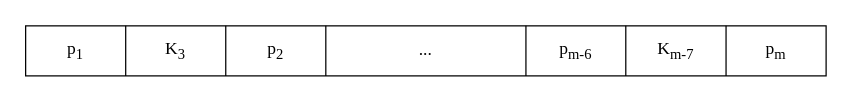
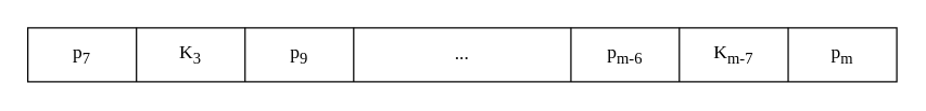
  <mxCell id="0" />
  <mxCell id="1" parent="0" />
  <mxCell id="2" value="&lt;font style=&quot;font-size: 14px;&quot; face=&quot;Times New Roman&quot;&gt;...&lt;/font&gt;" style="rounded=0;whiteSpace=wrap;html=1;" vertex="1" parent="1"><mxGeometry x="20" y="20" width="640" height="40" as="geometry" /></mxCell>
  <mxCell id="3" value="" style="endArrow=none;html=1;rounded=0;entryX=0.167;entryY=0;entryDx=0;entryDy=0;entryPerimeter=0;" edge="1" parent="1"><mxGeometry width="50" height="50" relative="1" as="geometry"><mxPoint x="260" y="60" as="sourcePoint" /><mxPoint x="260" y="20" as="targetPoint" /></mxGeometry></mxCell>
  <mxCell id="4" value="" style="endArrow=none;html=1;rounded=0;entryX=0.167;entryY=0;entryDx=0;entryDy=0;entryPerimeter=0;exitX=0.167;exitY=1;exitDx=0;exitDy=0;exitPerimeter=0;" edge="1" parent="1"><mxGeometry width="50" height="50" relative="1" as="geometry"><mxPoint x="420" y="60" as="sourcePoint" /><mxPoint x="420" y="20" as="targetPoint" /></mxGeometry></mxCell>
  <mxCell id="5" value="" style="endArrow=none;html=1;rounded=0;entryX=0.167;entryY=0;entryDx=0;entryDy=0;entryPerimeter=0;" edge="1" parent="1"><mxGeometry x="0.5" y="-130" width="50" height="50" relative="1" as="geometry"><mxPoint x="499.84" y="60" as="sourcePoint" /><mxPoint x="499.84" y="20" as="targetPoint" /><mxPoint as="offset" /></mxGeometry></mxCell>
  <mxCell id="6" value="" style="endArrow=none;html=1;rounded=0;entryX=0.167;entryY=0;entryDx=0;entryDy=0;entryPerimeter=0;exitX=0.167;exitY=1;exitDx=0;exitDy=0;exitPerimeter=0;" edge="1" parent="1"><mxGeometry width="50" height="50" relative="1" as="geometry"><mxPoint x="100" y="60" as="sourcePoint" /><mxPoint x="100" y="20" as="targetPoint" /></mxGeometry></mxCell>
  <mxCell id="7" value="" style="endArrow=none;html=1;rounded=0;entryX=0.167;entryY=0;entryDx=0;entryDy=0;entryPerimeter=0;" edge="1" parent="1"><mxGeometry width="50" height="50" relative="1" as="geometry"><mxPoint x="580" y="60" as="sourcePoint" /><mxPoint x="580" y="20" as="targetPoint" /></mxGeometry></mxCell>
  <mxCell id="8" value="" style="endArrow=none;html=1;rounded=0;entryX=0.167;entryY=0;entryDx=0;entryDy=0;entryPerimeter=0;" edge="1" parent="1"><mxGeometry x="1" y="164" width="50" height="50" relative="1" as="geometry"><mxPoint x="180" y="60" as="sourcePoint" /><mxPoint x="180" y="20" as="targetPoint" /><mxPoint x="34" y="-100" as="offset" /></mxGeometry></mxCell>
- <mxCell id="9" value="p&lt;sub&gt;1&lt;/sub&gt;" style="text;html=1;strokeColor=none;fillColor=none;align=center;verticalAlign=middle;whiteSpace=wrap;rounded=0;fontFamily=Times New Roman;fontSize=14;" vertex="1" parent="1"><mxGeometry x="20" y="20" width="80" height="40" as="geometry" /></mxCell>
+ <mxCell id="9" value="p&lt;sub&gt;7&lt;/sub&gt;" style="text;html=1;strokeColor=none;fillColor=none;align=center;verticalAlign=middle;whiteSpace=wrap;rounded=0;fontFamily=Times New Roman;fontSize=14;" vertex="1" parent="1"><mxGeometry x="20" y="20" width="80" height="40" as="geometry" /></mxCell>
  <mxCell id="10" value="K&lt;sub&gt;3&lt;/sub&gt;" style="text;html=1;strokeColor=none;fillColor=none;align=center;verticalAlign=middle;whiteSpace=wrap;rounded=0;fontFamily=Times New Roman;fontSize=14;" vertex="1" parent="1"><mxGeometry x="100" y="20" width="80" height="40" as="geometry" /></mxCell>
- <mxCell id="11" value="p&lt;sub&gt;2&lt;/sub&gt;" style="text;html=1;strokeColor=none;fillColor=none;align=center;verticalAlign=middle;whiteSpace=wrap;rounded=0;fontFamily=Times New Roman;fontSize=14;" vertex="1" parent="1"><mxGeometry x="180" y="20" width="80" height="40" as="geometry" /></mxCell>
+ <mxCell id="11" value="p&lt;sub&gt;9&lt;/sub&gt;" style="text;html=1;strokeColor=none;fillColor=none;align=center;verticalAlign=middle;whiteSpace=wrap;rounded=0;fontFamily=Times New Roman;fontSize=14;" vertex="1" parent="1"><mxGeometry x="180" y="20" width="80" height="40" as="geometry" /></mxCell>
  <mxCell id="12" value="p&lt;sub&gt;m-6&lt;/sub&gt;" style="text;html=1;strokeColor=none;fillColor=none;align=center;verticalAlign=middle;whiteSpace=wrap;rounded=0;fontFamily=Times New Roman;fontSize=14;" vertex="1" parent="1"><mxGeometry x="420" y="20" width="80" height="40" as="geometry" /></mxCell>
  <mxCell id="13" value="K&lt;sub&gt;m-7&lt;/sub&gt;" style="text;html=1;strokeColor=none;fillColor=none;align=center;verticalAlign=middle;whiteSpace=wrap;rounded=0;fontFamily=Times New Roman;fontSize=14;" vertex="1" parent="1"><mxGeometry x="500" y="20" width="80" height="40" as="geometry" /></mxCell>
  <mxCell id="14" value="p&lt;sub&gt;m&lt;/sub&gt;" style="text;html=1;strokeColor=none;fillColor=none;align=center;verticalAlign=middle;whiteSpace=wrap;rounded=0;fontFamily=Times New Roman;fontSize=14;" vertex="1" parent="1"><mxGeometry x="580" y="20" width="80" height="40" as="geometry" /></mxCell>
